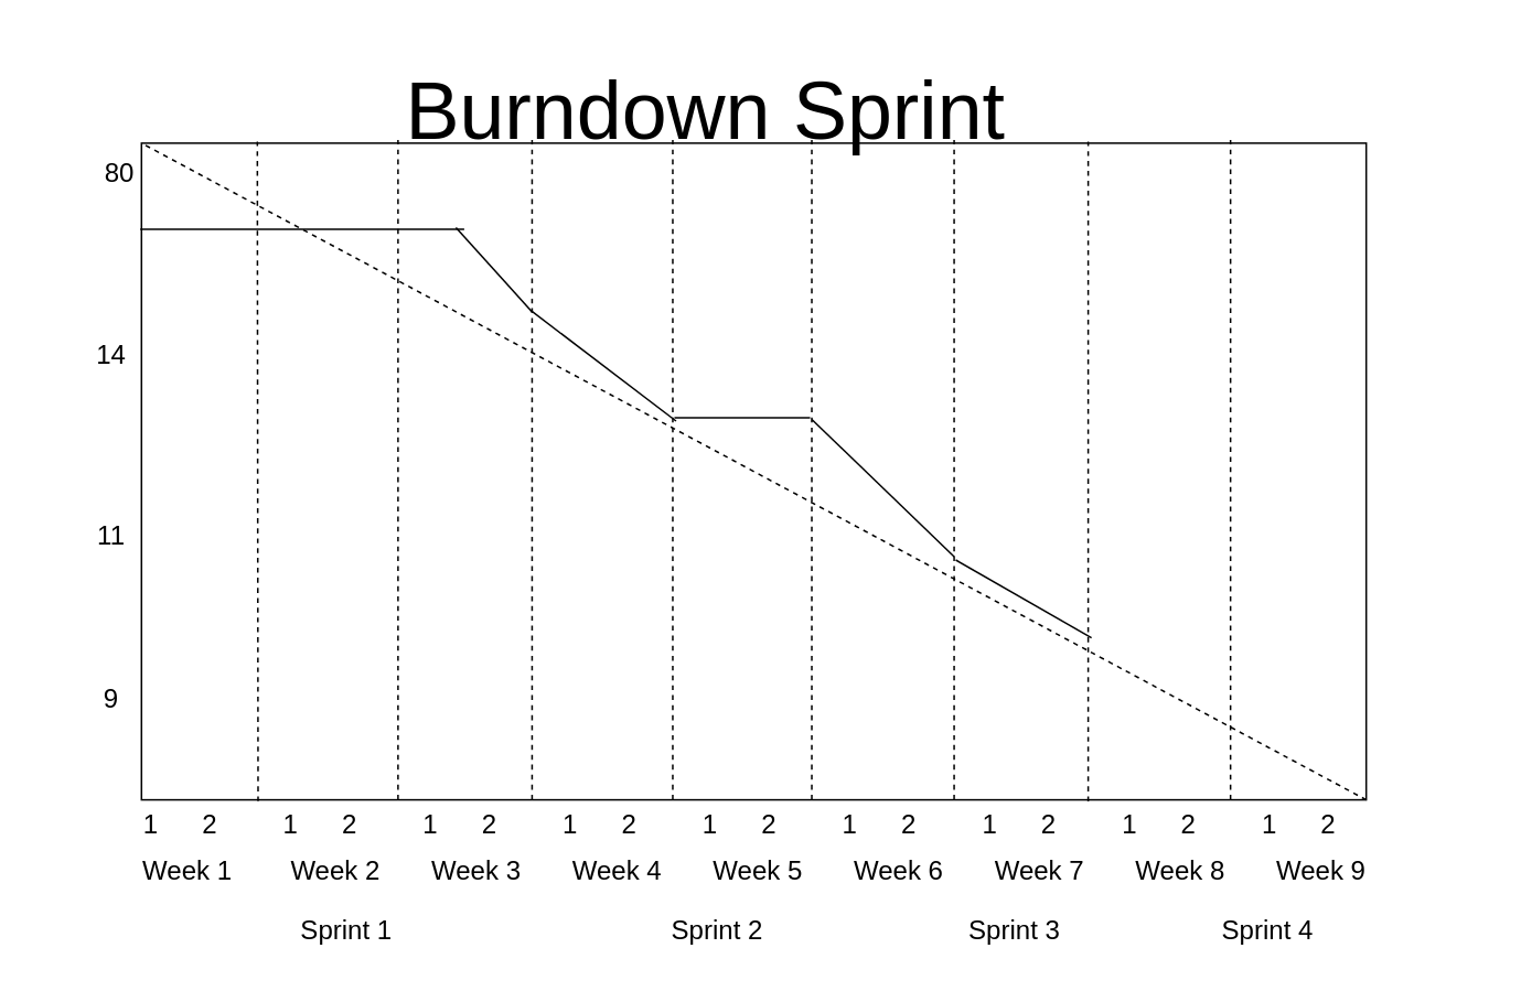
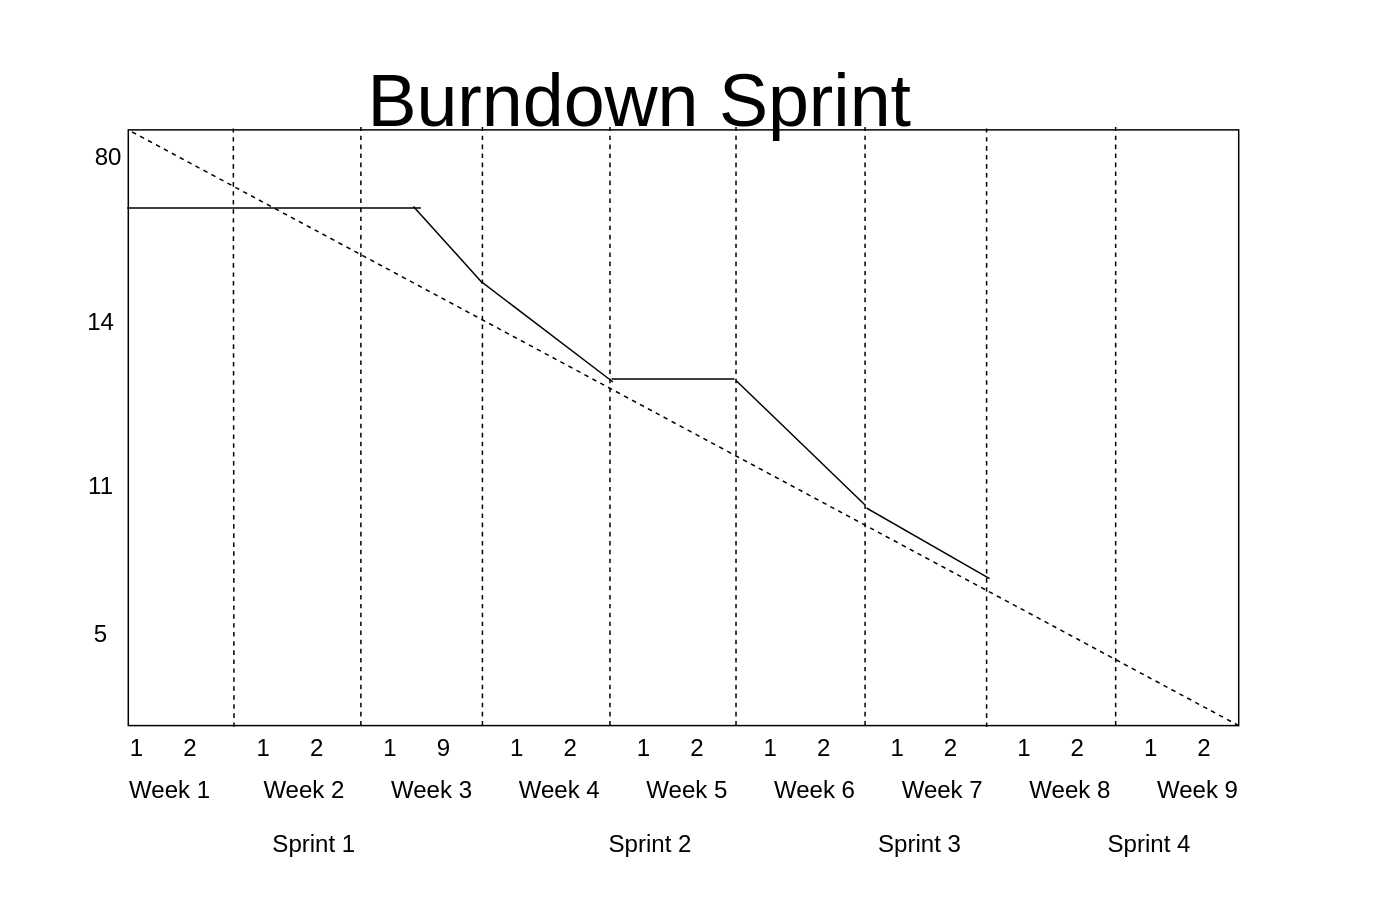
  <mxCell id="0" />
  <mxCell id="1" parent="0" />
  <mxCell id="2" value="" style="rounded=0;whiteSpace=wrap;html=1;fontSize=16;" parent="1" vertex="1"><mxGeometry x="85" y="86" width="740" height="397" as="geometry" /></mxCell>
  <mxCell id="3" value="&lt;font style=&quot;font-size: 49px;&quot;&gt;Burndown Sprint&lt;/font&gt;" style="text;html=1;strokeColor=none;fillColor=none;align=center;verticalAlign=middle;whiteSpace=wrap;rounded=0;fontSize=16;" parent="1" vertex="1"><mxGeometry x="194" y="20" width="464" height="94" as="geometry" /></mxCell>
- <mxCell id="4" value="1&amp;nbsp; &amp;nbsp; &amp;nbsp; 2&amp;nbsp; &amp;nbsp; &amp;nbsp; &amp;nbsp; &amp;nbsp;1&amp;nbsp; &amp;nbsp; &amp;nbsp; 2&amp;nbsp; &amp;nbsp; &amp;nbsp; &amp;nbsp; &amp;nbsp;1&amp;nbsp; &amp;nbsp; &amp;nbsp; 2&amp;nbsp; &amp;nbsp; &amp;nbsp; &amp;nbsp; &amp;nbsp;1&amp;nbsp; &amp;nbsp; &amp;nbsp; 2&amp;nbsp; &amp;nbsp; &amp;nbsp; &amp;nbsp; &amp;nbsp;1&amp;nbsp; &amp;nbsp; &amp;nbsp; 2&amp;nbsp; &amp;nbsp; &amp;nbsp; &amp;nbsp; &amp;nbsp;1&amp;nbsp; &amp;nbsp; &amp;nbsp; 2&amp;nbsp; &amp;nbsp; &amp;nbsp; &amp;nbsp; &amp;nbsp;1&amp;nbsp; &amp;nbsp; &amp;nbsp; 2&amp;nbsp; &amp;nbsp; &amp;nbsp; &amp;nbsp; &amp;nbsp;1&amp;nbsp; &amp;nbsp; &amp;nbsp; 2&amp;nbsp; &amp;nbsp; &amp;nbsp; &amp;nbsp; &amp;nbsp;1&amp;nbsp; &amp;nbsp; &amp;nbsp; 2&amp;nbsp; &amp;nbsp; &amp;nbsp;&amp;nbsp;" style="text;html=1;strokeColor=none;fillColor=none;align=center;verticalAlign=middle;whiteSpace=wrap;rounded=0;fontSize=16;" vertex="1" parent="1"><mxGeometry x="37" y="483" width="846" height="30" as="geometry" /></mxCell>
+ <mxCell id="4" value="1&amp;nbsp; &amp;nbsp; &amp;nbsp; 2&amp;nbsp; &amp;nbsp; &amp;nbsp; &amp;nbsp; &amp;nbsp;1&amp;nbsp; &amp;nbsp; &amp;nbsp; 2&amp;nbsp; &amp;nbsp; &amp;nbsp; &amp;nbsp; &amp;nbsp;1&amp;nbsp; &amp;nbsp; &amp;nbsp; 9&amp;nbsp; &amp;nbsp; &amp;nbsp; &amp;nbsp; &amp;nbsp;1&amp;nbsp; &amp;nbsp; &amp;nbsp; 2&amp;nbsp; &amp;nbsp; &amp;nbsp; &amp;nbsp; &amp;nbsp;1&amp;nbsp; &amp;nbsp; &amp;nbsp; 2&amp;nbsp; &amp;nbsp; &amp;nbsp; &amp;nbsp; &amp;nbsp;1&amp;nbsp; &amp;nbsp; &amp;nbsp; 2&amp;nbsp; &amp;nbsp; &amp;nbsp; &amp;nbsp; &amp;nbsp;1&amp;nbsp; &amp;nbsp; &amp;nbsp; 2&amp;nbsp; &amp;nbsp; &amp;nbsp; &amp;nbsp; &amp;nbsp;1&amp;nbsp; &amp;nbsp; &amp;nbsp; 2&amp;nbsp; &amp;nbsp; &amp;nbsp; &amp;nbsp; &amp;nbsp;1&amp;nbsp; &amp;nbsp; &amp;nbsp; 2&amp;nbsp; &amp;nbsp; &amp;nbsp;&amp;nbsp;" style="text;html=1;strokeColor=none;fillColor=none;align=center;verticalAlign=middle;whiteSpace=wrap;rounded=0;fontSize=16;" vertex="1" parent="1"><mxGeometry x="37" y="483" width="846" height="30" as="geometry" /></mxCell>
  <mxCell id="5" value="Week 1&amp;nbsp; &amp;nbsp; &amp;nbsp; &amp;nbsp; Week 2&amp;nbsp; &amp;nbsp; &amp;nbsp; &amp;nbsp;Week 3&amp;nbsp; &amp;nbsp; &amp;nbsp; &amp;nbsp;Week 4&amp;nbsp; &amp;nbsp; &amp;nbsp; &amp;nbsp;Week 5&amp;nbsp; &amp;nbsp; &amp;nbsp; &amp;nbsp;Week 6&amp;nbsp; &amp;nbsp; &amp;nbsp; &amp;nbsp;Week 7&amp;nbsp; &amp;nbsp; &amp;nbsp; &amp;nbsp;Week 8&amp;nbsp; &amp;nbsp; &amp;nbsp; &amp;nbsp;Week 9" style="text;html=1;strokeColor=none;fillColor=none;align=center;verticalAlign=middle;whiteSpace=wrap;rounded=0;fontSize=16;" vertex="1" parent="1"><mxGeometry x="85" y="511" width="741" height="30" as="geometry" /></mxCell>
  <mxCell id="6" value="" style="endArrow=none;dashed=1;html=1;rounded=0;fontSize=12;startSize=8;endSize=8;curved=1;entryX=0.14;entryY=0.027;entryDx=0;entryDy=0;entryPerimeter=0;" edge="1" parent="1" target="4"><mxGeometry width="50" height="50" relative="1" as="geometry"><mxPoint x="155" y="85" as="sourcePoint" /><mxPoint x="155" y="481" as="targetPoint" /><Array as="points"><mxPoint x="155" y="126" /></Array></mxGeometry></mxCell>
  <mxCell id="7" value="" style="endArrow=none;dashed=1;html=1;rounded=0;fontSize=12;startSize=8;endSize=8;curved=1;entryX=0.14;entryY=0.027;entryDx=0;entryDy=0;entryPerimeter=0;" edge="1" parent="1"><mxGeometry width="50" height="50" relative="1" as="geometry"><mxPoint x="240" y="84" as="sourcePoint" /><mxPoint x="240" y="483" as="targetPoint" /><Array as="points"><mxPoint x="240" y="125" /></Array></mxGeometry></mxCell>
  <mxCell id="8" value="" style="endArrow=none;dashed=1;html=1;rounded=0;fontSize=12;startSize=8;endSize=8;curved=1;entryX=0.14;entryY=0.027;entryDx=0;entryDy=0;entryPerimeter=0;" edge="1" parent="1"><mxGeometry width="50" height="50" relative="1" as="geometry"><mxPoint x="321" y="84" as="sourcePoint" /><mxPoint x="321" y="483" as="targetPoint" /><Array as="points"><mxPoint x="321" y="125" /></Array></mxGeometry></mxCell>
  <mxCell id="9" value="" style="endArrow=none;dashed=1;html=1;rounded=0;fontSize=12;startSize=8;endSize=8;curved=1;entryX=0.14;entryY=0.027;entryDx=0;entryDy=0;entryPerimeter=0;" edge="1" parent="1"><mxGeometry width="50" height="50" relative="1" as="geometry"><mxPoint x="490" y="84" as="sourcePoint" /><mxPoint x="490" y="483" as="targetPoint" /><Array as="points"><mxPoint x="490" y="125" /></Array></mxGeometry></mxCell>
  <mxCell id="10" value="" style="endArrow=none;dashed=1;html=1;rounded=0;fontSize=12;startSize=8;endSize=8;curved=1;entryX=0.14;entryY=0.027;entryDx=0;entryDy=0;entryPerimeter=0;" edge="1" parent="1"><mxGeometry width="50" height="50" relative="1" as="geometry"><mxPoint x="406" y="84" as="sourcePoint" /><mxPoint x="406" y="483" as="targetPoint" /><Array as="points"><mxPoint x="406" y="125" /></Array></mxGeometry></mxCell>
  <mxCell id="11" value="" style="endArrow=none;dashed=1;html=1;rounded=0;fontSize=12;startSize=8;endSize=8;curved=1;entryX=0.14;entryY=0.027;entryDx=0;entryDy=0;entryPerimeter=0;" edge="1" parent="1"><mxGeometry width="50" height="50" relative="1" as="geometry"><mxPoint x="576" y="84" as="sourcePoint" /><mxPoint x="576" y="483" as="targetPoint" /><Array as="points"><mxPoint x="576" y="125" /></Array></mxGeometry></mxCell>
  <mxCell id="12" value="" style="endArrow=none;dashed=1;html=1;rounded=0;fontSize=12;startSize=8;endSize=8;curved=1;entryX=0.14;entryY=0.027;entryDx=0;entryDy=0;entryPerimeter=0;" edge="1" parent="1"><mxGeometry width="50" height="50" relative="1" as="geometry"><mxPoint x="743" y="84" as="sourcePoint" /><mxPoint x="743" y="483" as="targetPoint" /><Array as="points"><mxPoint x="743" y="125" /></Array></mxGeometry></mxCell>
  <mxCell id="13" value="" style="endArrow=none;dashed=1;html=1;rounded=0;fontSize=12;startSize=8;endSize=8;curved=1;entryX=0.14;entryY=0.027;entryDx=0;entryDy=0;entryPerimeter=0;" edge="1" parent="1"><mxGeometry width="50" height="50" relative="1" as="geometry"><mxPoint x="657" y="85" as="sourcePoint" /><mxPoint x="657" y="484" as="targetPoint" /><Array as="points"><mxPoint x="657" y="126" /></Array></mxGeometry></mxCell>
  <mxCell id="14" value="" style="endArrow=none;dashed=1;html=1;rounded=0;fontSize=12;startSize=8;endSize=8;curved=1;entryX=0;entryY=0;entryDx=0;entryDy=0;exitX=1;exitY=1;exitDx=0;exitDy=0;" edge="1" parent="1" source="2" target="2"><mxGeometry width="50" height="50" relative="1" as="geometry"><mxPoint x="269" y="312" as="sourcePoint" /><mxPoint x="319" y="262" as="targetPoint" /></mxGeometry></mxCell>
- <mxCell id="15" value="9" style="text;html=1;strokeColor=none;fillColor=none;align=center;verticalAlign=middle;whiteSpace=wrap;rounded=0;fontSize=16;" vertex="1" parent="1"><mxGeometry x="37" y="411" width="60" height="21" as="geometry" /></mxCell>
+ <mxCell id="15" value="5" style="text;html=1;strokeColor=none;fillColor=none;align=center;verticalAlign=middle;whiteSpace=wrap;rounded=0;fontSize=16;" vertex="1" parent="1"><mxGeometry x="37" y="411" width="60" height="21" as="geometry" /></mxCell>
  <mxCell id="16" value="11" style="text;html=1;strokeColor=none;fillColor=none;align=center;verticalAlign=middle;whiteSpace=wrap;rounded=0;fontSize=16;" vertex="1" parent="1"><mxGeometry x="37" y="308" width="60" height="30" as="geometry" /></mxCell>
  <mxCell id="17" value="80" style="text;html=1;strokeColor=none;fillColor=none;align=center;verticalAlign=middle;whiteSpace=wrap;rounded=0;fontSize=16;" vertex="1" parent="1"><mxGeometry x="42" y="89" width="60" height="30" as="geometry" /></mxCell>
  <mxCell id="18" value="14" style="text;html=1;strokeColor=none;fillColor=none;align=center;verticalAlign=middle;whiteSpace=wrap;rounded=0;fontSize=16;" vertex="1" parent="1"><mxGeometry x="37" y="199" width="60" height="30" as="geometry" /></mxCell>
  <mxCell id="19" style="edgeStyle=none;curved=1;rounded=0;orthogonalLoop=1;jettySize=auto;html=1;exitX=0.5;exitY=1;exitDx=0;exitDy=0;fontSize=12;startSize=8;endSize=8;" edge="1" parent="1" source="15" target="15"><mxGeometry relative="1" as="geometry" /></mxCell>
  <mxCell id="20" value="" style="endArrow=none;html=1;rounded=0;fontSize=12;startSize=8;endSize=8;curved=1;exitX=-0.001;exitY=0.131;exitDx=0;exitDy=0;exitPerimeter=0;" edge="1" parent="1" source="2"><mxGeometry width="50" height="50" relative="1" as="geometry"><mxPoint x="236" y="191" as="sourcePoint" /><mxPoint x="280" y="138" as="targetPoint" /></mxGeometry></mxCell>
  <mxCell id="21" value="" style="endArrow=none;html=1;rounded=0;fontSize=12;startSize=8;endSize=8;curved=1;" edge="1" parent="1"><mxGeometry width="50" height="50" relative="1" as="geometry"><mxPoint x="275" y="137" as="sourcePoint" /><mxPoint x="321" y="188" as="targetPoint" /></mxGeometry></mxCell>
  <mxCell id="22" value="" style="endArrow=none;html=1;rounded=0;fontSize=12;startSize=8;endSize=8;curved=1;" edge="1" parent="1"><mxGeometry width="50" height="50" relative="1" as="geometry"><mxPoint x="408" y="254" as="sourcePoint" /><mxPoint x="320" y="187" as="targetPoint" /></mxGeometry></mxCell>
  <mxCell id="23" value="" style="endArrow=none;html=1;rounded=0;fontSize=12;startSize=8;endSize=8;curved=1;" edge="1" parent="1"><mxGeometry width="50" height="50" relative="1" as="geometry"><mxPoint x="407" y="252" as="sourcePoint" /><mxPoint x="489" y="252" as="targetPoint" /></mxGeometry></mxCell>
  <mxCell id="24" value="" style="endArrow=none;html=1;rounded=0;fontSize=12;startSize=8;endSize=8;curved=1;" edge="1" parent="1"><mxGeometry width="50" height="50" relative="1" as="geometry"><mxPoint x="576" y="336" as="sourcePoint" /><mxPoint x="490" y="253" as="targetPoint" /></mxGeometry></mxCell>
  <mxCell id="25" value="" style="endArrow=none;html=1;rounded=0;fontSize=12;startSize=8;endSize=8;curved=1;" edge="1" parent="1"><mxGeometry width="50" height="50" relative="1" as="geometry"><mxPoint x="659" y="385" as="sourcePoint" /><mxPoint x="577" y="338" as="targetPoint" /></mxGeometry></mxCell>
  <mxCell id="26" value="&amp;nbsp; &amp;nbsp; &amp;nbsp; &amp;nbsp; &amp;nbsp; &amp;nbsp; &amp;nbsp; &amp;nbsp; &amp;nbsp; &amp;nbsp; &amp;nbsp; Sprint 1&amp;nbsp; &amp;nbsp; &amp;nbsp; &amp;nbsp; &amp;nbsp; &amp;nbsp; &amp;nbsp; &amp;nbsp; &amp;nbsp; &amp;nbsp; &amp;nbsp; &amp;nbsp; &amp;nbsp; &amp;nbsp; &amp;nbsp; &amp;nbsp; &amp;nbsp; &amp;nbsp; &amp;nbsp; Sprint 2&amp;nbsp; &amp;nbsp; &amp;nbsp; &amp;nbsp; &amp;nbsp; &amp;nbsp; &amp;nbsp; &amp;nbsp; &amp;nbsp; &amp;nbsp; &amp;nbsp; &amp;nbsp; &amp;nbsp; &amp;nbsp; Sprint 3&amp;nbsp; &amp;nbsp; &amp;nbsp; &amp;nbsp; &amp;nbsp; &amp;nbsp; &amp;nbsp; &amp;nbsp; &amp;nbsp; &amp;nbsp; &amp;nbsp; Sprint 4&amp;nbsp; &amp;nbsp; &amp;nbsp; &amp;nbsp; &amp;nbsp;" style="text;html=1;strokeColor=none;fillColor=none;align=center;verticalAlign=middle;whiteSpace=wrap;rounded=0;fontSize=16;" vertex="1" parent="1"><mxGeometry x="20" y="547" width="877" height="30" as="geometry" /></mxCell>
